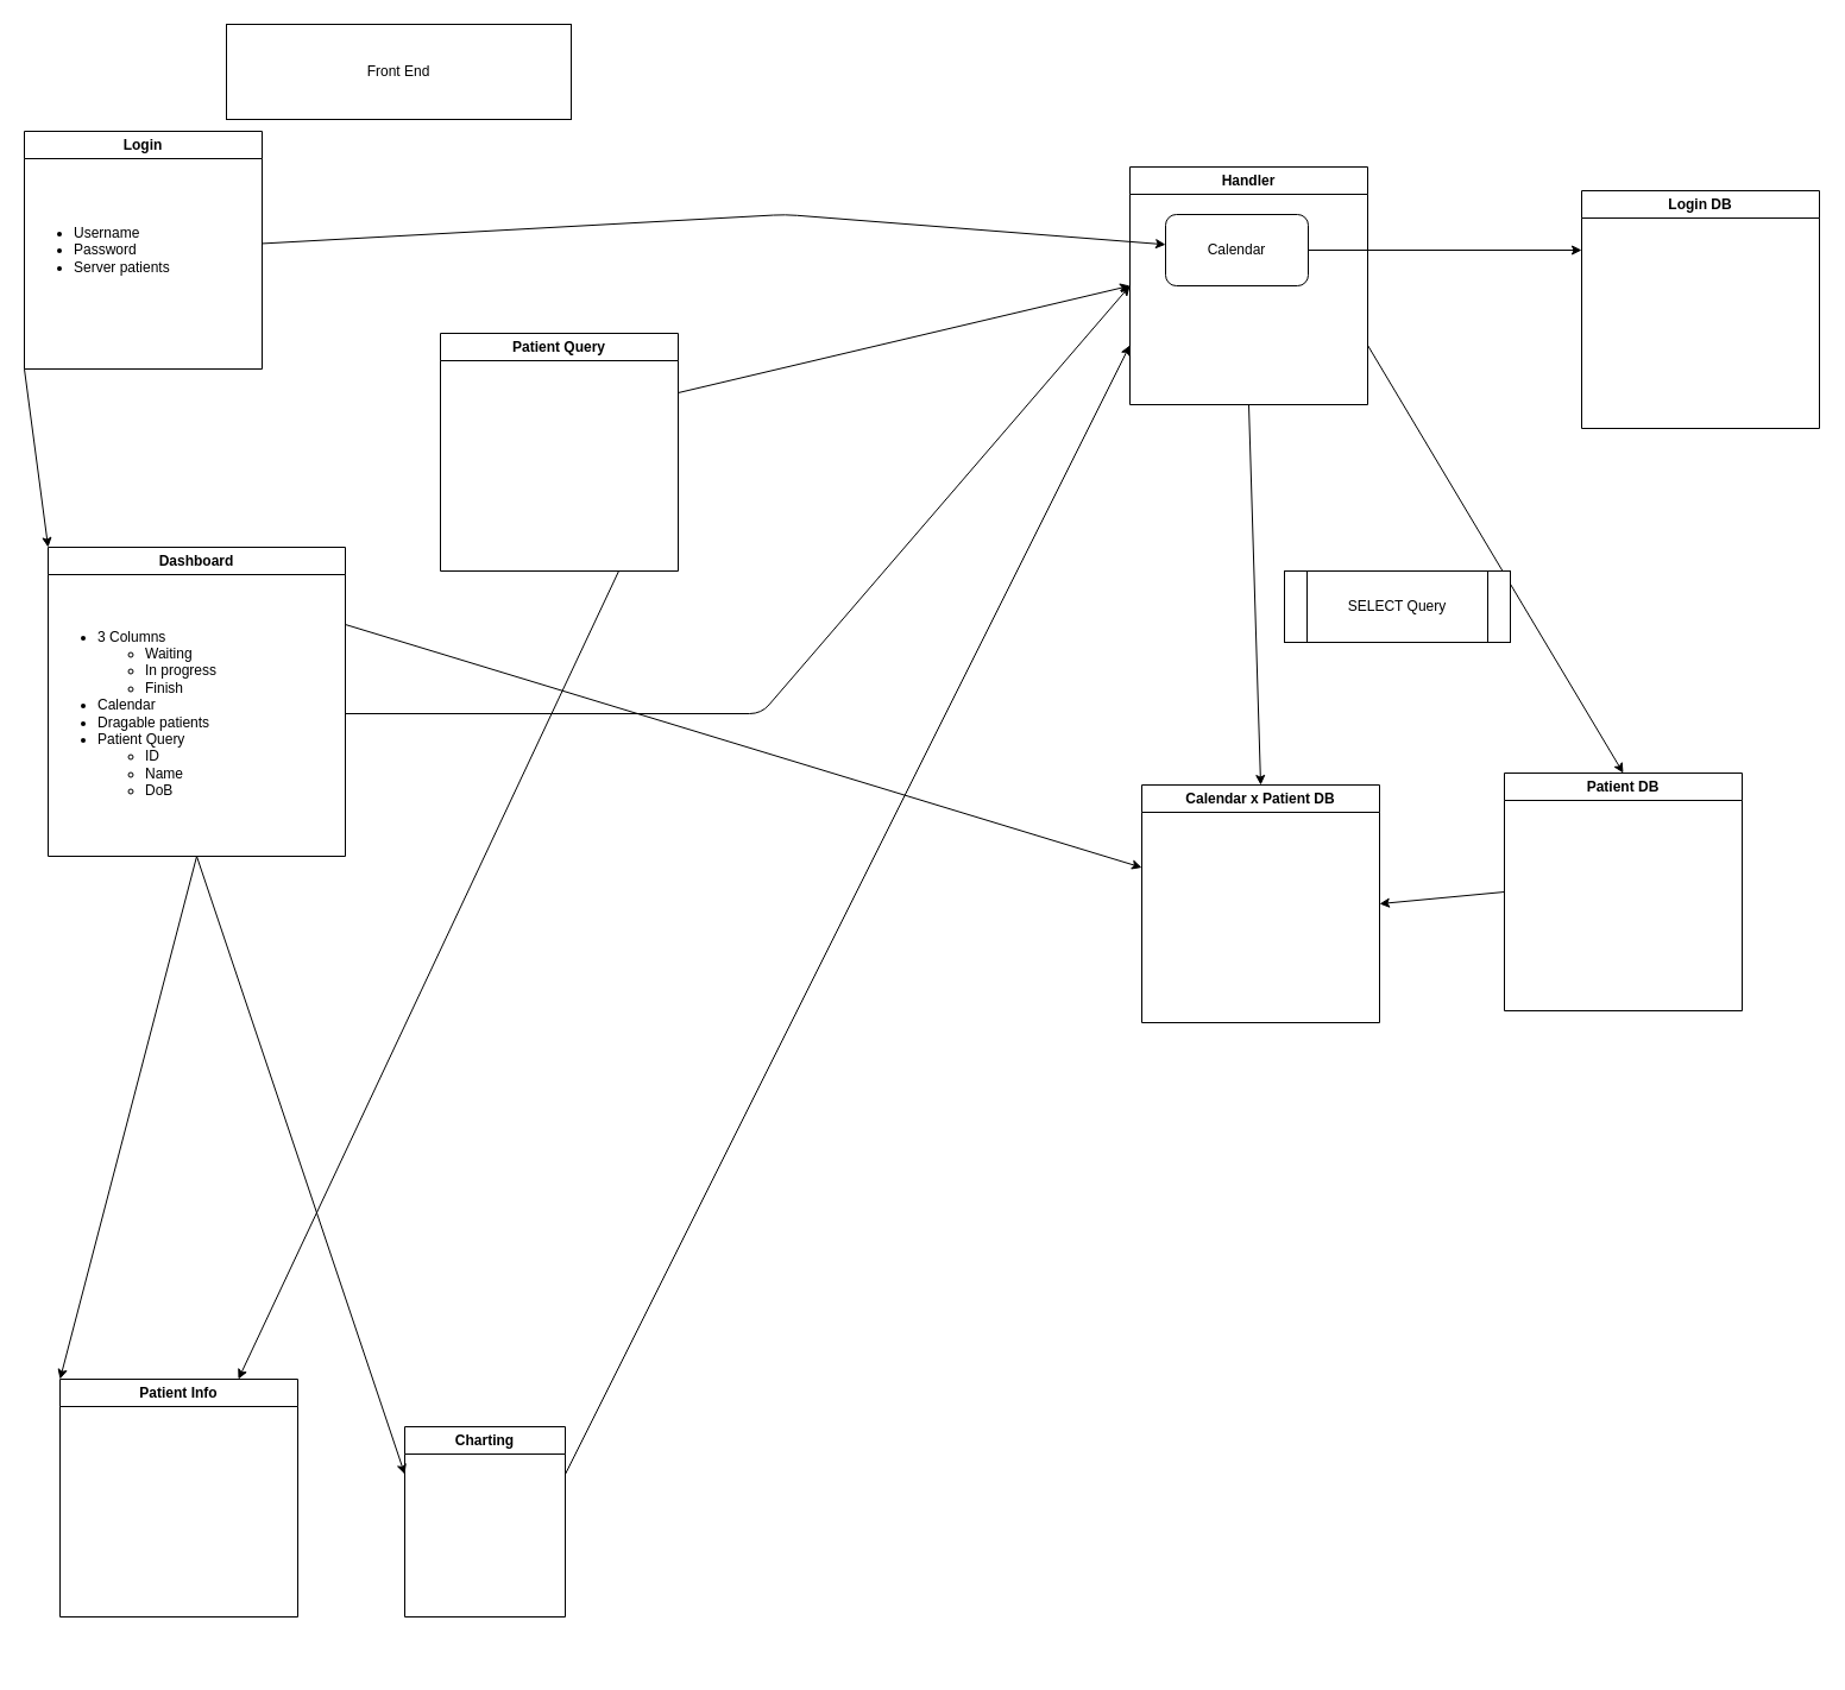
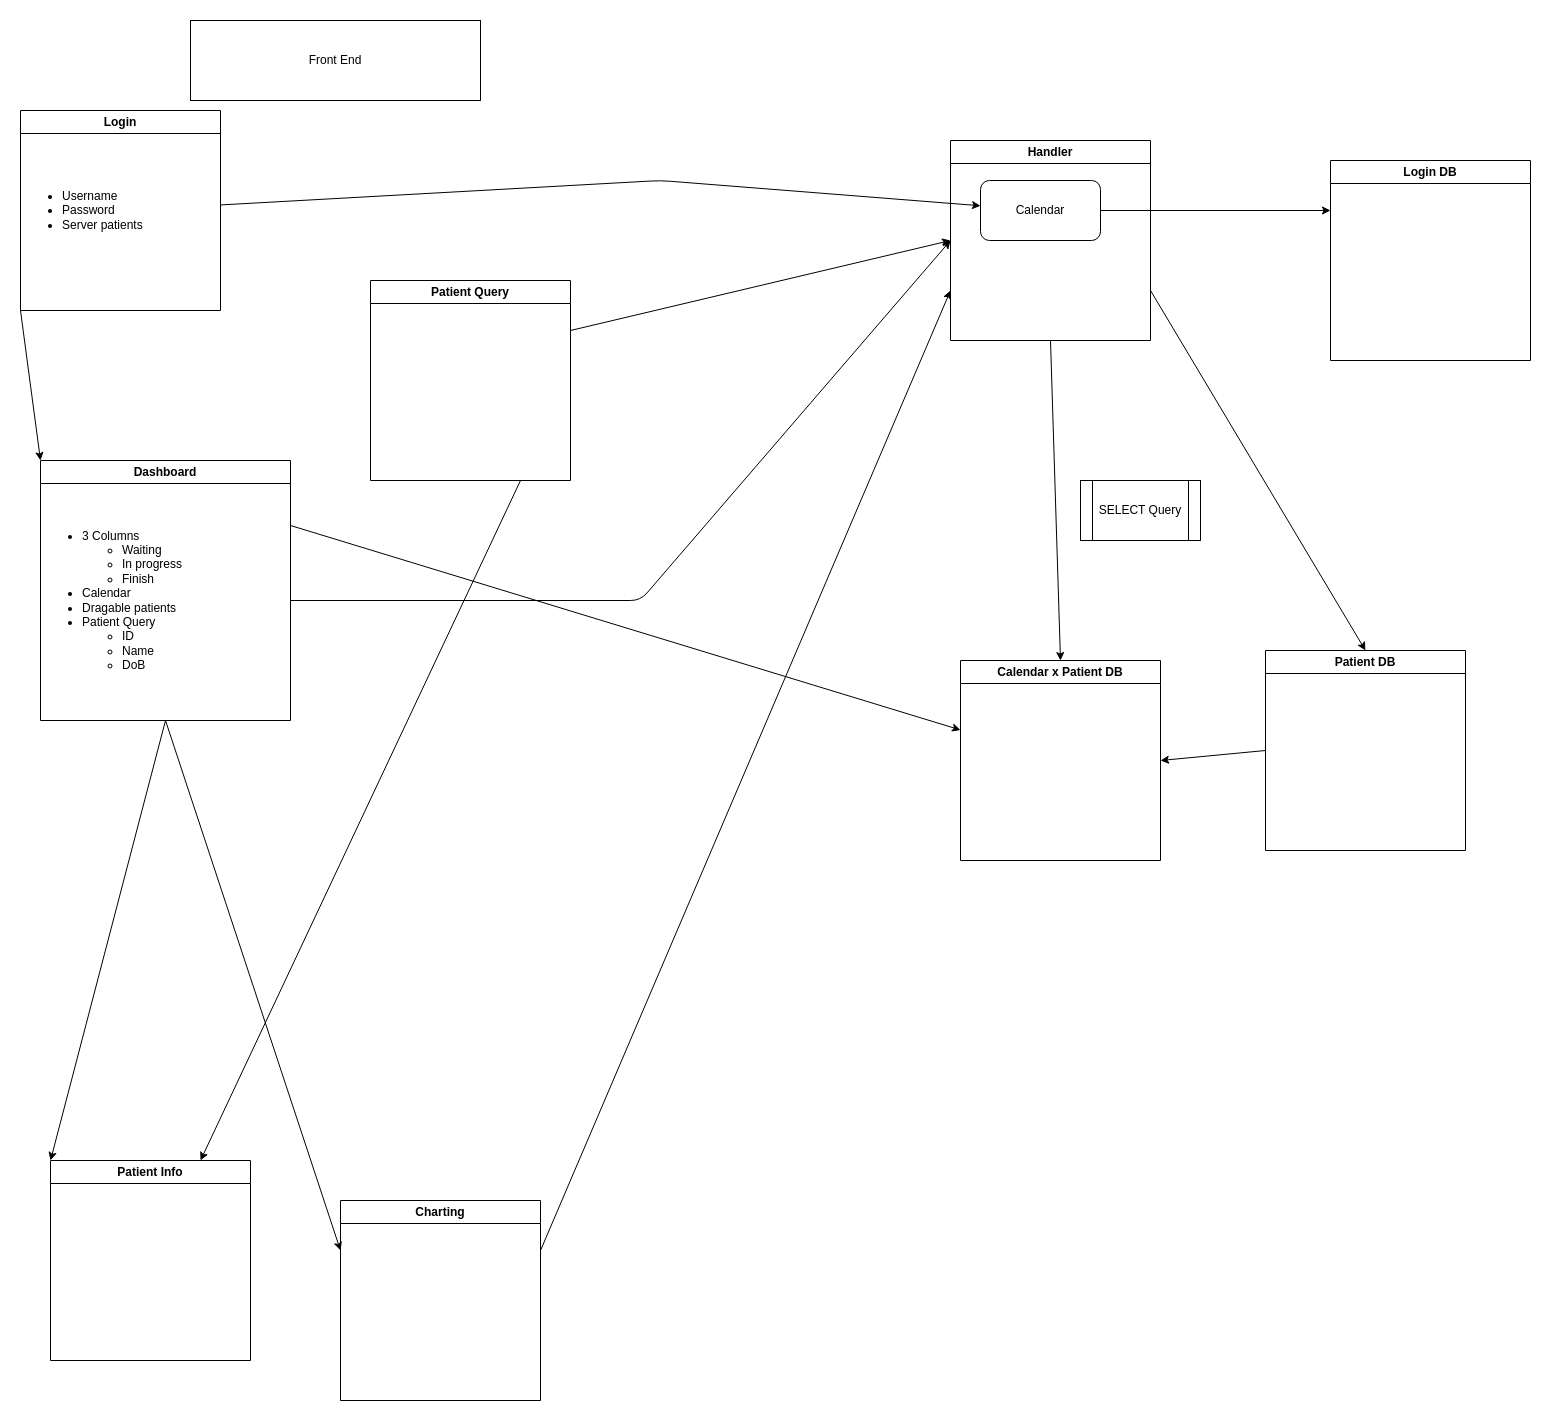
  <mxCell id="0" />
  <mxCell id="1" parent="0" />
  <mxCell id="2" value="Login" style="swimlane;whiteSpace=wrap;html=1;" parent="1" vertex="1"><mxGeometry x="20" y="110" width="200" height="200" as="geometry"><mxRectangle x="60" y="140" width="140" height="30" as="alternateBounds" /></mxGeometry></mxCell>
  <mxCell id="3" style="edgeStyle=none;html=1;exitX=0.5;exitY=0;exitDx=0;exitDy=0;" edge="1" parent="2" source="4" target="2"><mxGeometry relative="1" as="geometry" /></mxCell>
  <mxCell id="4" value="&lt;ul&gt;&lt;li&gt;Username&lt;/li&gt;&lt;li&gt;Password&lt;/li&gt;&lt;li&gt;Server patients&lt;/li&gt;&lt;/ul&gt;" style="text;strokeColor=none;fillColor=none;html=1;whiteSpace=wrap;verticalAlign=middle;overflow=hidden;" parent="2" vertex="1"><mxGeometry width="200" height="200" as="geometry" /></mxCell>
  <mxCell id="5" style="edgeStyle=none;html=1;exitX=1;exitY=0.5;exitDx=0;exitDy=0;entryX=0;entryY=0.25;entryDx=0;entryDy=0;" edge="1" parent="1" source="26" target="14"><mxGeometry relative="1" as="geometry"><mxPoint x="1080" y="160.286" as="targetPoint" /></mxGeometry></mxCell>
  <mxCell id="6" value="" style="edgeStyle=none;html=1;" parent="1" source="4" target="26" edge="1"><mxGeometry relative="1" as="geometry"><Array as="points"><mxPoint x="660" y="180" /></Array></mxGeometry></mxCell>
  <mxCell id="7" value="Front End" style="rounded=0;whiteSpace=wrap;html=1;" vertex="1" parent="1"><mxGeometry x="190" width="290" height="80" as="geometry" y="20" /></mxCell>
  <mxCell id="8" style="edgeStyle=none;html=1;exitX=1;exitY=0.25;exitDx=0;exitDy=0;" edge="1" parent="1" source="9" target="17"><mxGeometry relative="1" as="geometry" /></mxCell>
  <mxCell id="9" value="Dashboard" style="swimlane;whiteSpace=wrap;html=1;" vertex="1" parent="1"><mxGeometry x="40" y="460" width="250" height="260" as="geometry" /></mxCell>
  <mxCell id="10" value="&lt;ul&gt;&lt;li&gt;3 Columns&lt;/li&gt;&lt;ul&gt;&lt;li&gt;Waiting&lt;/li&gt;&lt;li&gt;In progress&lt;/li&gt;&lt;li&gt;Finish&lt;/li&gt;&lt;/ul&gt;&lt;li&gt;Calendar&lt;/li&gt;&lt;li&gt;Dragable patients&lt;/li&gt;&lt;li&gt;Patient Query&lt;/li&gt;&lt;ul&gt;&lt;li&gt;ID&lt;/li&gt;&lt;li&gt;Name&lt;/li&gt;&lt;li&gt;DoB&lt;/li&gt;&lt;/ul&gt;&lt;/ul&gt;" style="text;strokeColor=none;fillColor=none;html=1;whiteSpace=wrap;verticalAlign=middle;overflow=hidden;" vertex="1" parent="9"><mxGeometry y="20" width="250" height="240" as="geometry" /></mxCell>
  <mxCell id="11" value="Patient Info" style="swimlane;whiteSpace=wrap;html=1;" vertex="1" parent="1"><mxGeometry x="50" y="1160" width="200" height="200" as="geometry" /></mxCell>
  <mxCell id="12" style="edgeStyle=none;html=1;exitX=1;exitY=0.25;exitDx=0;exitDy=0;entryX=0;entryY=0.75;entryDx=0;entryDy=0;" edge="1" parent="1" source="13" target="25"><mxGeometry relative="1" as="geometry" /></mxCell>
- <mxCell id="13" value="Charting" style="swimlane;whiteSpace=wrap;html=1;" vertex="1" parent="1"><mxGeometry x="340" y="1200" width="135" height="160" as="geometry" /></mxCell>
+ <mxCell id="13" value="Charting" style="swimlane;whiteSpace=wrap;html=1;" vertex="1" parent="1"><mxGeometry x="340" y="1200" width="200" height="200" as="geometry" /></mxCell>
  <mxCell id="14" value="Login DB" style="swimlane;whiteSpace=wrap;html=1;" vertex="1" parent="1"><mxGeometry x="1330" y="160" width="200" height="200" as="geometry" /></mxCell>
  <mxCell id="15" style="edgeStyle=none;html=1;exitX=0;exitY=0.5;exitDx=0;exitDy=0;entryX=1;entryY=0.5;entryDx=0;entryDy=0;" edge="1" parent="1" source="16" target="17"><mxGeometry relative="1" as="geometry" /></mxCell>
  <mxCell id="16" value="Patient DB" style="swimlane;whiteSpace=wrap;html=1;" vertex="1" parent="1"><mxGeometry x="1265" y="650" width="200" height="200" as="geometry" /></mxCell>
  <mxCell id="17" value="Calendar x Patient DB" style="swimlane;whiteSpace=wrap;html=1;" vertex="1" parent="1"><mxGeometry x="960" y="660" width="200" height="200" as="geometry" /></mxCell>
  <mxCell id="18" style="edgeStyle=none;html=1;exitX=0.75;exitY=1;exitDx=0;exitDy=0;entryX=0.75;entryY=0;entryDx=0;entryDy=0;" edge="1" parent="1" source="20" target="11"><mxGeometry relative="1" as="geometry" /></mxCell>
  <mxCell id="19" style="edgeStyle=none;html=1;exitX=1;exitY=0.25;exitDx=0;exitDy=0;entryX=0;entryY=0.5;entryDx=0;entryDy=0;" edge="1" parent="1" source="20" target="25"><mxGeometry relative="1" as="geometry"><mxPoint x="960" y="300" as="targetPoint" /></mxGeometry></mxCell>
  <mxCell id="20" value="Patient Query" style="swimlane;whiteSpace=wrap;html=1;" vertex="1" parent="1"><mxGeometry x="370" y="280" width="200" height="200" as="geometry" /></mxCell>
  <mxCell id="21" style="edgeStyle=none;html=1;exitX=0.5;exitY=1;exitDx=0;exitDy=0;entryX=0;entryY=0;entryDx=0;entryDy=0;" edge="1" parent="1" source="10" target="11"><mxGeometry relative="1" as="geometry" /></mxCell>
  <mxCell id="22" style="edgeStyle=none;html=1;exitX=0.5;exitY=1;exitDx=0;exitDy=0;entryX=0;entryY=0.25;entryDx=0;entryDy=0;" edge="1" parent="1" source="10" target="13"><mxGeometry relative="1" as="geometry" /></mxCell>
  <mxCell id="23" style="edgeStyle=none;html=1;exitX=1;exitY=0.75;exitDx=0;exitDy=0;entryX=0.5;entryY=0;entryDx=0;entryDy=0;" edge="1" parent="1" source="25" target="16"><mxGeometry relative="1" as="geometry" /></mxCell>
  <mxCell id="24" style="edgeStyle=none;html=1;entryX=0.5;entryY=0;entryDx=0;entryDy=0;" edge="1" parent="1" target="17"><mxGeometry relative="1" as="geometry"><mxPoint x="1050" y="340" as="sourcePoint" /></mxGeometry></mxCell>
  <mxCell id="25" value="Handler" style="swimlane;whiteSpace=wrap;html=1;" vertex="1" parent="1"><mxGeometry x="950" y="140" width="200" height="200" as="geometry" /></mxCell>
  <mxCell id="26" value="Calendar" style="rounded=1;whiteSpace=wrap;html=1;" parent="25" vertex="1"><mxGeometry x="30" y="40" width="120" height="60" as="geometry" /></mxCell>
- <mxCell id="27" value="SELECT Query" style="shape=process;whiteSpace=wrap;html=1;backgroundOutline=1;" vertex="1" parent="1"><mxGeometry x="1080" y="480" width="190" height="60" as="geometry" /></mxCell>
+ <mxCell id="27" value="SELECT Query" style="shape=process;whiteSpace=wrap;html=1;backgroundOutline=1;" vertex="1" parent="1"><mxGeometry x="1080" y="480" width="120" height="60" as="geometry" /></mxCell>
  <mxCell id="28" style="edgeStyle=none;html=1;exitX=1;exitY=0.5;exitDx=0;exitDy=0;entryX=0;entryY=0.5;entryDx=0;entryDy=0;" edge="1" parent="1" source="10" target="25"><mxGeometry relative="1" as="geometry"><Array as="points"><mxPoint x="640" y="600" /></Array></mxGeometry></mxCell>
  <mxCell id="29" style="edgeStyle=none;html=1;exitX=0;exitY=1;exitDx=0;exitDy=0;entryX=0;entryY=0;entryDx=0;entryDy=0;" edge="1" parent="1" source="4" target="9"><mxGeometry relative="1" as="geometry" /></mxCell>
